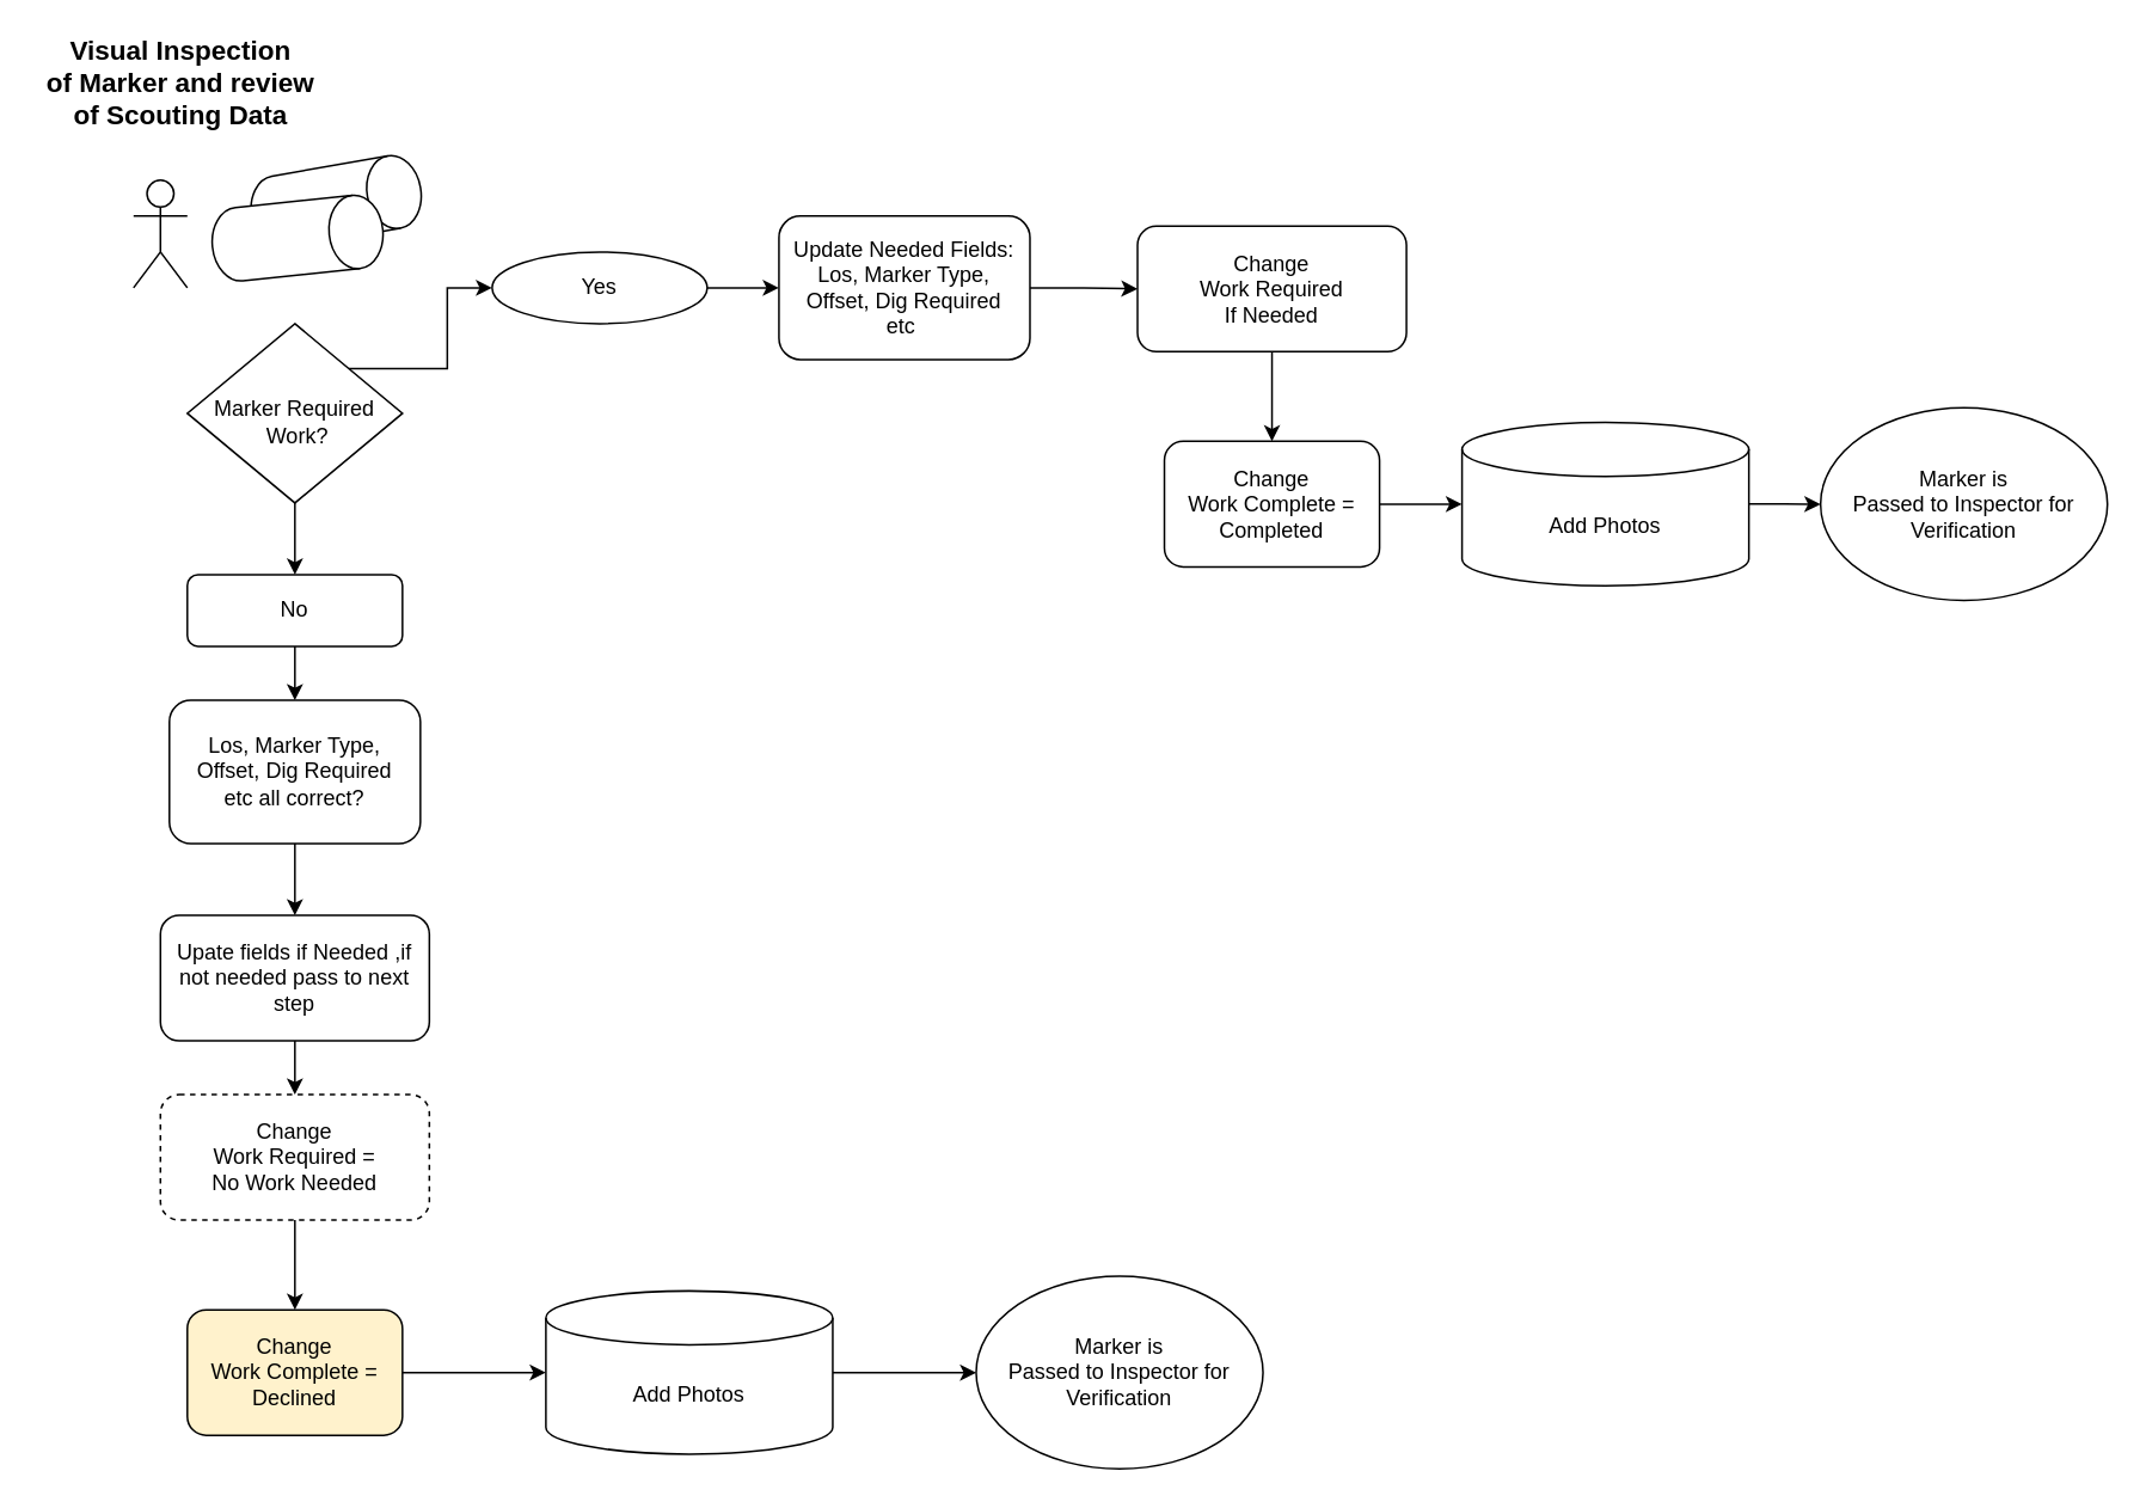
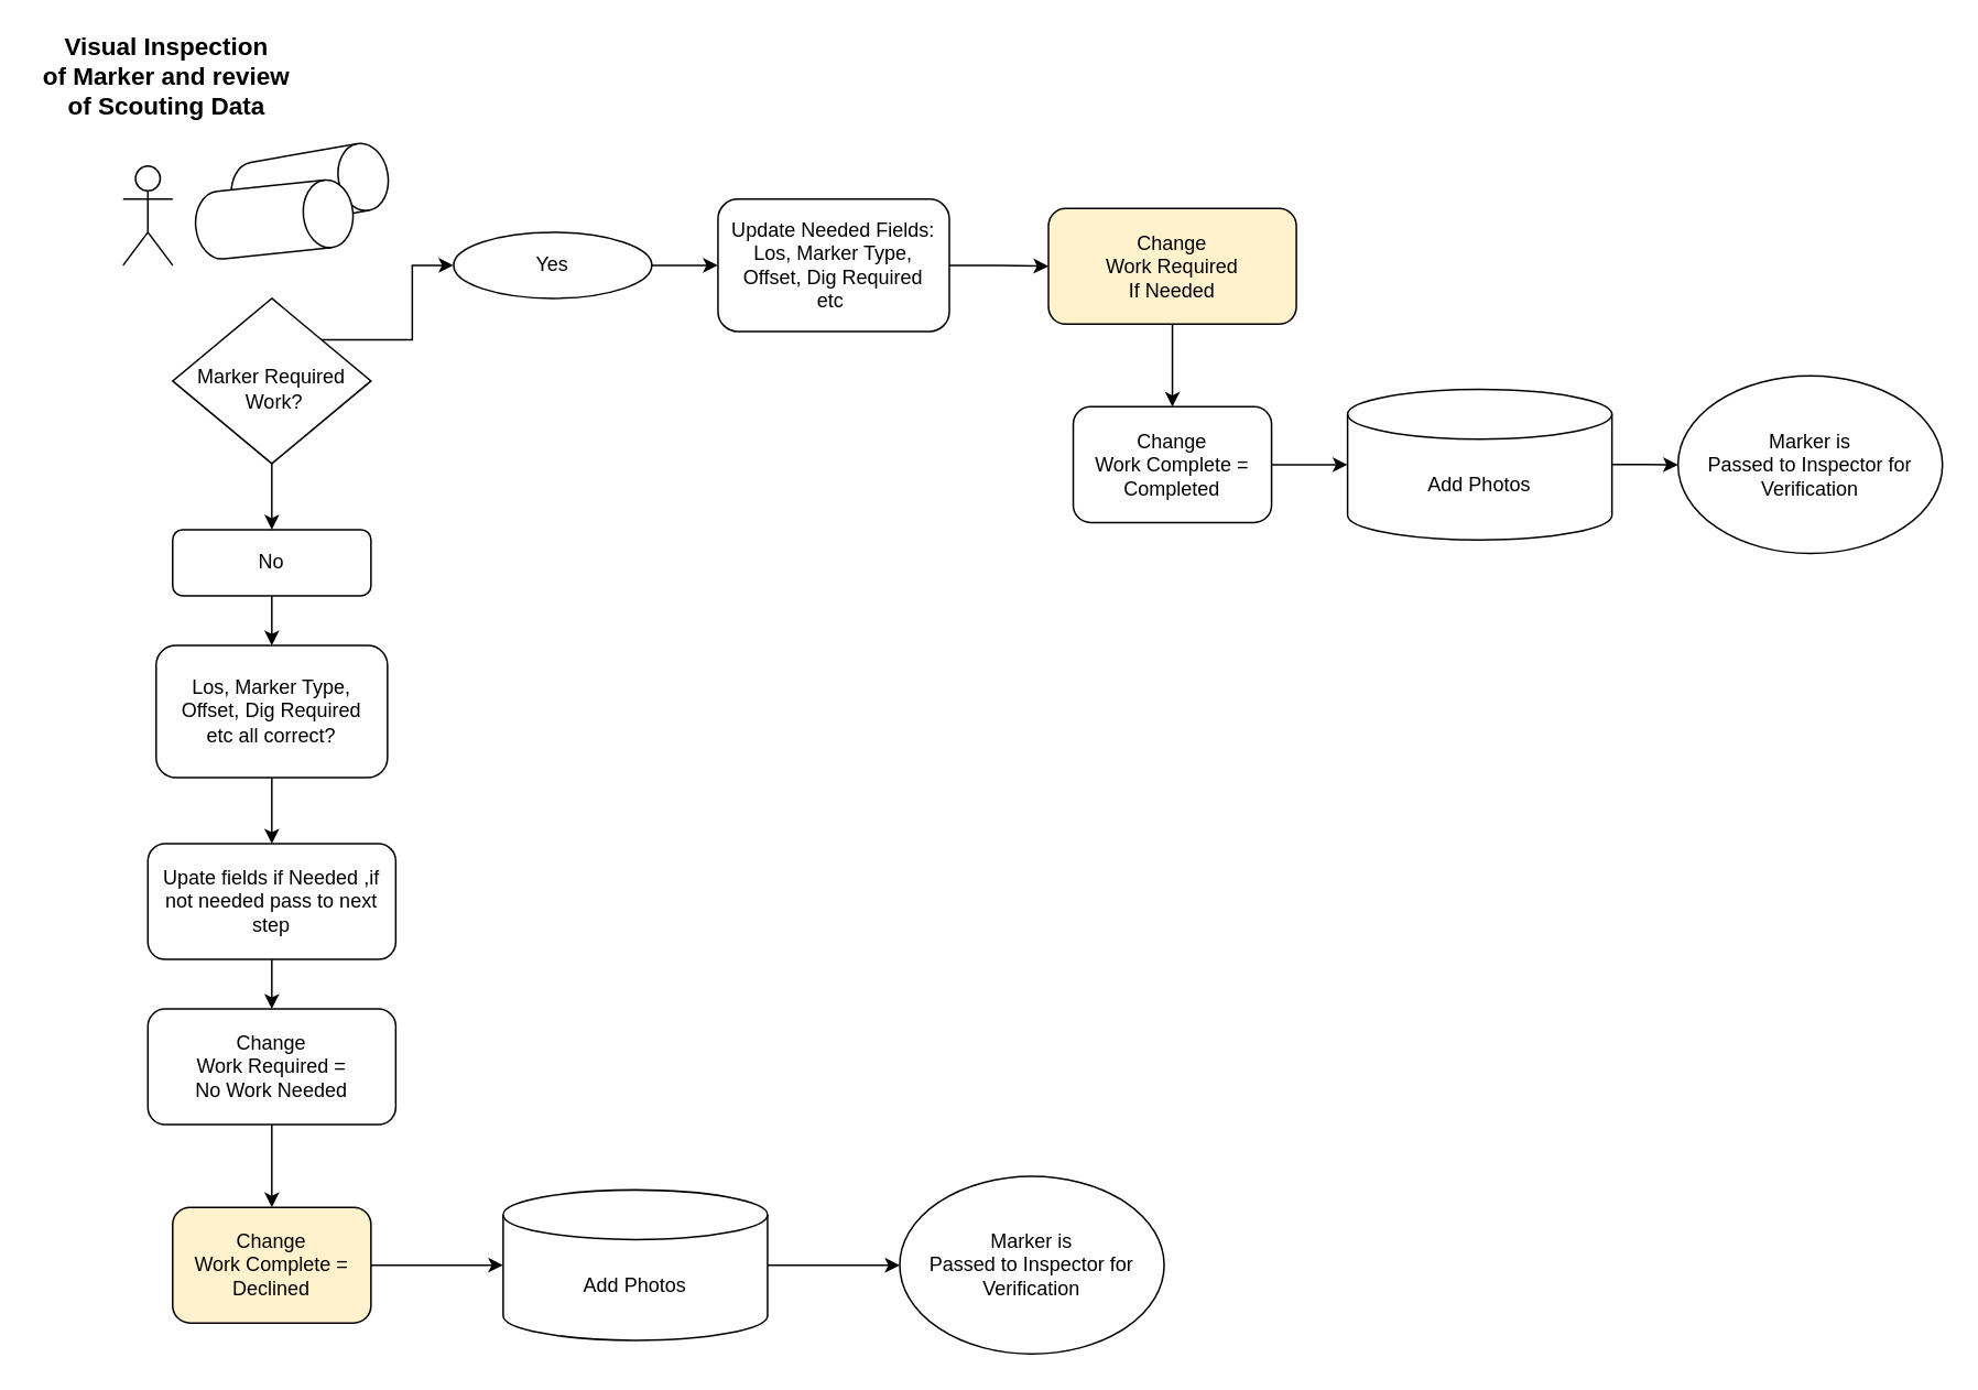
  <mxCell id="0" />
  <mxCell id="1" parent="0" />
  <mxCell id="2" value="" style="edgeStyle=orthogonalEdgeStyle;rounded=0;orthogonalLoop=1;jettySize=auto;html=1;exitX=1;exitY=0;exitDx=0;exitDy=0;" edge="1" parent="1" source="4" target="6"><mxGeometry relative="1" as="geometry" /></mxCell>
  <mxCell id="3" value="" style="edgeStyle=orthogonalEdgeStyle;rounded=0;orthogonalLoop=1;jettySize=auto;html=1;" edge="1" parent="1" source="4" target="10"><mxGeometry relative="1" as="geometry" /></mxCell>
  <mxCell id="4" value="&lt;br&gt;Marker Required&lt;br&gt;&amp;nbsp;Work?" style="rhombus;whiteSpace=wrap;html=1;shadow=0;fontFamily=Helvetica;fontSize=12;align=center;strokeWidth=1;spacing=6;spacingTop=-4;" parent="1" vertex="1"><mxGeometry x="104" y="180" width="120" height="100" as="geometry" /></mxCell>
  <mxCell id="5" value="" style="edgeStyle=orthogonalEdgeStyle;rounded=0;orthogonalLoop=1;jettySize=auto;html=1;" edge="1" parent="1" source="6"><mxGeometry relative="1" as="geometry"><mxPoint x="434" y="160" as="targetPoint" /></mxGeometry></mxCell>
  <mxCell id="6" value="Yes" style="ellipse;whiteSpace=wrap;html=1;fontSize=12;glass=0;strokeWidth=1;shadow=0;" parent="1" vertex="1"><mxGeometry x="274" y="140" width="120" height="40" as="geometry" /></mxCell>
  <mxCell id="7" value="" style="edgeStyle=orthogonalEdgeStyle;rounded=0;orthogonalLoop=1;jettySize=auto;html=1;" edge="1" parent="1" source="16" target="12"><mxGeometry relative="1" as="geometry" /></mxCell>
  <mxCell id="8" value="Upate fields if Needed ,if not needed pass to next step" style="rounded=1;whiteSpace=wrap;html=1;fontSize=12;glass=0;strokeWidth=1;shadow=0;" parent="1" vertex="1"><mxGeometry x="89" y="510" width="150" height="70" as="geometry" /></mxCell>
  <mxCell id="9" value="" style="edgeStyle=orthogonalEdgeStyle;rounded=0;orthogonalLoop=1;jettySize=auto;html=1;" edge="1" parent="1" source="10" target="15"><mxGeometry relative="1" as="geometry" /></mxCell>
  <mxCell id="10" value="No" style="rounded=1;whiteSpace=wrap;html=1;fontSize=12;glass=0;strokeWidth=1;shadow=0;" parent="1" vertex="1"><mxGeometry x="104" y="320" width="120" height="40" as="geometry" /></mxCell>
  <mxCell id="11" value="" style="edgeStyle=orthogonalEdgeStyle;rounded=0;orthogonalLoop=1;jettySize=auto;html=1;" edge="1" parent="1" source="12" target="28"><mxGeometry relative="1" as="geometry" /></mxCell>
  <mxCell id="12" value="Change&lt;br&gt;Work Complete = Declined" style="rounded=1;whiteSpace=wrap;html=1;fontSize=12;glass=0;strokeWidth=1;shadow=0;fillColor=#fff2cc;" vertex="1" parent="1"><mxGeometry x="104" y="730" width="120" height="70" as="geometry" /></mxCell>
  <mxCell id="13" value="Marker is &lt;br&gt;Passed to Inspector for Verification" style="ellipse;whiteSpace=wrap;html=1;rounded=1;shadow=0;strokeWidth=1;glass=0;" vertex="1" parent="1"><mxGeometry x="544" y="711.25" width="160" height="107.5" as="geometry" /></mxCell>
  <mxCell id="14" value="" style="edgeStyle=orthogonalEdgeStyle;rounded=0;orthogonalLoop=1;jettySize=auto;html=1;" edge="1" parent="1" source="15" target="8"><mxGeometry relative="1" as="geometry" /></mxCell>
  <mxCell id="15" value="Los, Marker Type, &lt;br&gt;Offset, Dig Required&lt;br&gt;etc all correct?" style="rounded=1;whiteSpace=wrap;html=1;fontSize=12;glass=0;strokeWidth=1;shadow=0;" vertex="1" parent="1"><mxGeometry x="94" y="390" width="140" height="80" as="geometry" /></mxCell>
- <mxCell id="16" value="Change&lt;br&gt;Work Required = &lt;br&gt;No Work Needed" style="rounded=1;whiteSpace=wrap;html=1;fontSize=12;glass=0;strokeWidth=1;shadow=0;dashed=1;" vertex="1" parent="1"><mxGeometry x="89" y="610" width="150" height="70" as="geometry" /></mxCell>
+ <mxCell id="16" value="Change&lt;br&gt;Work Required = &lt;br&gt;No Work Needed" style="rounded=1;whiteSpace=wrap;html=1;fontSize=12;glass=0;strokeWidth=1;shadow=0;" vertex="1" parent="1"><mxGeometry x="89" y="610" width="150" height="70" as="geometry" /></mxCell>
  <mxCell id="17" value="" style="edgeStyle=orthogonalEdgeStyle;rounded=0;orthogonalLoop=1;jettySize=auto;html=1;" edge="1" parent="1" source="8" target="16"><mxGeometry relative="1" as="geometry"><mxPoint x="164" y="540" as="sourcePoint" /><mxPoint x="164" y="745" as="targetPoint" /></mxGeometry></mxCell>
  <mxCell id="18" value="" style="edgeStyle=orthogonalEdgeStyle;rounded=0;orthogonalLoop=1;jettySize=auto;html=1;" edge="1" parent="1" source="19" target="24"><mxGeometry relative="1" as="geometry" /></mxCell>
  <mxCell id="19" value="Update Needed Fields: Los, Marker Type, &lt;br&gt;Offset, Dig Required&lt;br&gt;etc&amp;nbsp;" style="rounded=1;whiteSpace=wrap;html=1;fontSize=12;glass=0;strokeWidth=1;shadow=0;" vertex="1" parent="1"><mxGeometry x="434" y="120" width="140" height="80" as="geometry" /></mxCell>
  <mxCell id="20" value="" style="edgeStyle=orthogonalEdgeStyle;rounded=0;orthogonalLoop=1;jettySize=auto;html=1;" edge="1" parent="1" source="24" target="22"><mxGeometry relative="1" as="geometry" /></mxCell>
  <mxCell id="21" value="" style="edgeStyle=orthogonalEdgeStyle;rounded=0;orthogonalLoop=1;jettySize=auto;html=1;" edge="1" parent="1" source="22" target="26"><mxGeometry relative="1" as="geometry" /></mxCell>
  <mxCell id="22" value="Change&lt;br&gt;Work Complete = Completed" style="rounded=1;whiteSpace=wrap;html=1;fontSize=12;glass=0;strokeWidth=1;shadow=0;" vertex="1" parent="1"><mxGeometry x="649" y="245.63" width="120" height="70" as="geometry" /></mxCell>
  <mxCell id="23" value="Marker is &lt;br&gt;Passed to Inspector for Verification" style="ellipse;whiteSpace=wrap;html=1;rounded=1;shadow=0;strokeWidth=1;glass=0;" vertex="1" parent="1"><mxGeometry x="1015" y="226.88" width="160" height="107.5" as="geometry" /></mxCell>
- <mxCell id="24" value="Change&lt;br&gt;Work Required &lt;br&gt;If Needed&lt;br&gt;" style="rounded=1;whiteSpace=wrap;html=1;fontSize=12;glass=0;strokeWidth=1;shadow=0;" vertex="1" parent="1"><mxGeometry x="634" y="125.63" width="150" height="70" as="geometry" /></mxCell>
+ <mxCell id="24" value="Change&lt;br&gt;Work Required &lt;br&gt;If Needed&lt;br&gt;" style="rounded=1;whiteSpace=wrap;html=1;fontSize=12;glass=0;strokeWidth=1;shadow=0;fillColor=#fff2cc;" vertex="1" parent="1"><mxGeometry x="634" y="125.63" width="150" height="70" as="geometry" /></mxCell>
  <mxCell id="25" value="" style="edgeStyle=orthogonalEdgeStyle;rounded=0;orthogonalLoop=1;jettySize=auto;html=1;" edge="1" parent="1" source="26" target="23"><mxGeometry relative="1" as="geometry" /></mxCell>
  <mxCell id="26" value="Add Photos&lt;br&gt;" style="shape=cylinder3;whiteSpace=wrap;html=1;boundedLbl=1;backgroundOutline=1;size=15;" vertex="1" parent="1"><mxGeometry x="815" y="235.13" width="160" height="91" as="geometry" /></mxCell>
  <mxCell id="27" value="" style="edgeStyle=orthogonalEdgeStyle;rounded=0;orthogonalLoop=1;jettySize=auto;html=1;" edge="1" parent="1" source="28" target="13"><mxGeometry relative="1" as="geometry" /></mxCell>
  <mxCell id="28" value="Add Photos&lt;br&gt;" style="shape=cylinder3;whiteSpace=wrap;html=1;boundedLbl=1;backgroundOutline=1;size=15;" vertex="1" parent="1"><mxGeometry x="304" y="719.5" width="160" height="91" as="geometry" /></mxCell>
  <mxCell id="29" value="Visual" style="shape=umlActor;verticalLabelPosition=bottom;verticalAlign=top;html=1;outlineConnect=0;fontColor=#FFFFFF;" vertex="1" parent="1"><mxGeometry x="74" y="100" width="30" height="60" as="geometry" /></mxCell>
  <mxCell id="30" value="" style="shape=cylinder3;whiteSpace=wrap;html=1;boundedLbl=1;backgroundOutline=1;size=15;rotation=80;" vertex="1" parent="1"><mxGeometry x="166.5" y="64.5" width="41" height="95.5" as="geometry" /></mxCell>
  <mxCell id="31" value="" style="shape=cylinder3;whiteSpace=wrap;html=1;boundedLbl=1;backgroundOutline=1;size=15;rotation=84;" vertex="1" parent="1"><mxGeometry x="145" y="84.5" width="41" height="95.5" as="geometry" /></mxCell>
  <mxCell id="32" value="&lt;b style=&quot;font-size: 15px&quot;&gt;Visual Inspection &lt;br&gt;of Marker and review &lt;br&gt;of Scouting Data&lt;/b&gt;" style="text;html=1;align=center;verticalAlign=middle;resizable=0;points=[];autosize=1;" vertex="1" parent="1"><mxGeometry x="20" y="20" width="160" height="50" as="geometry" /></mxCell>
